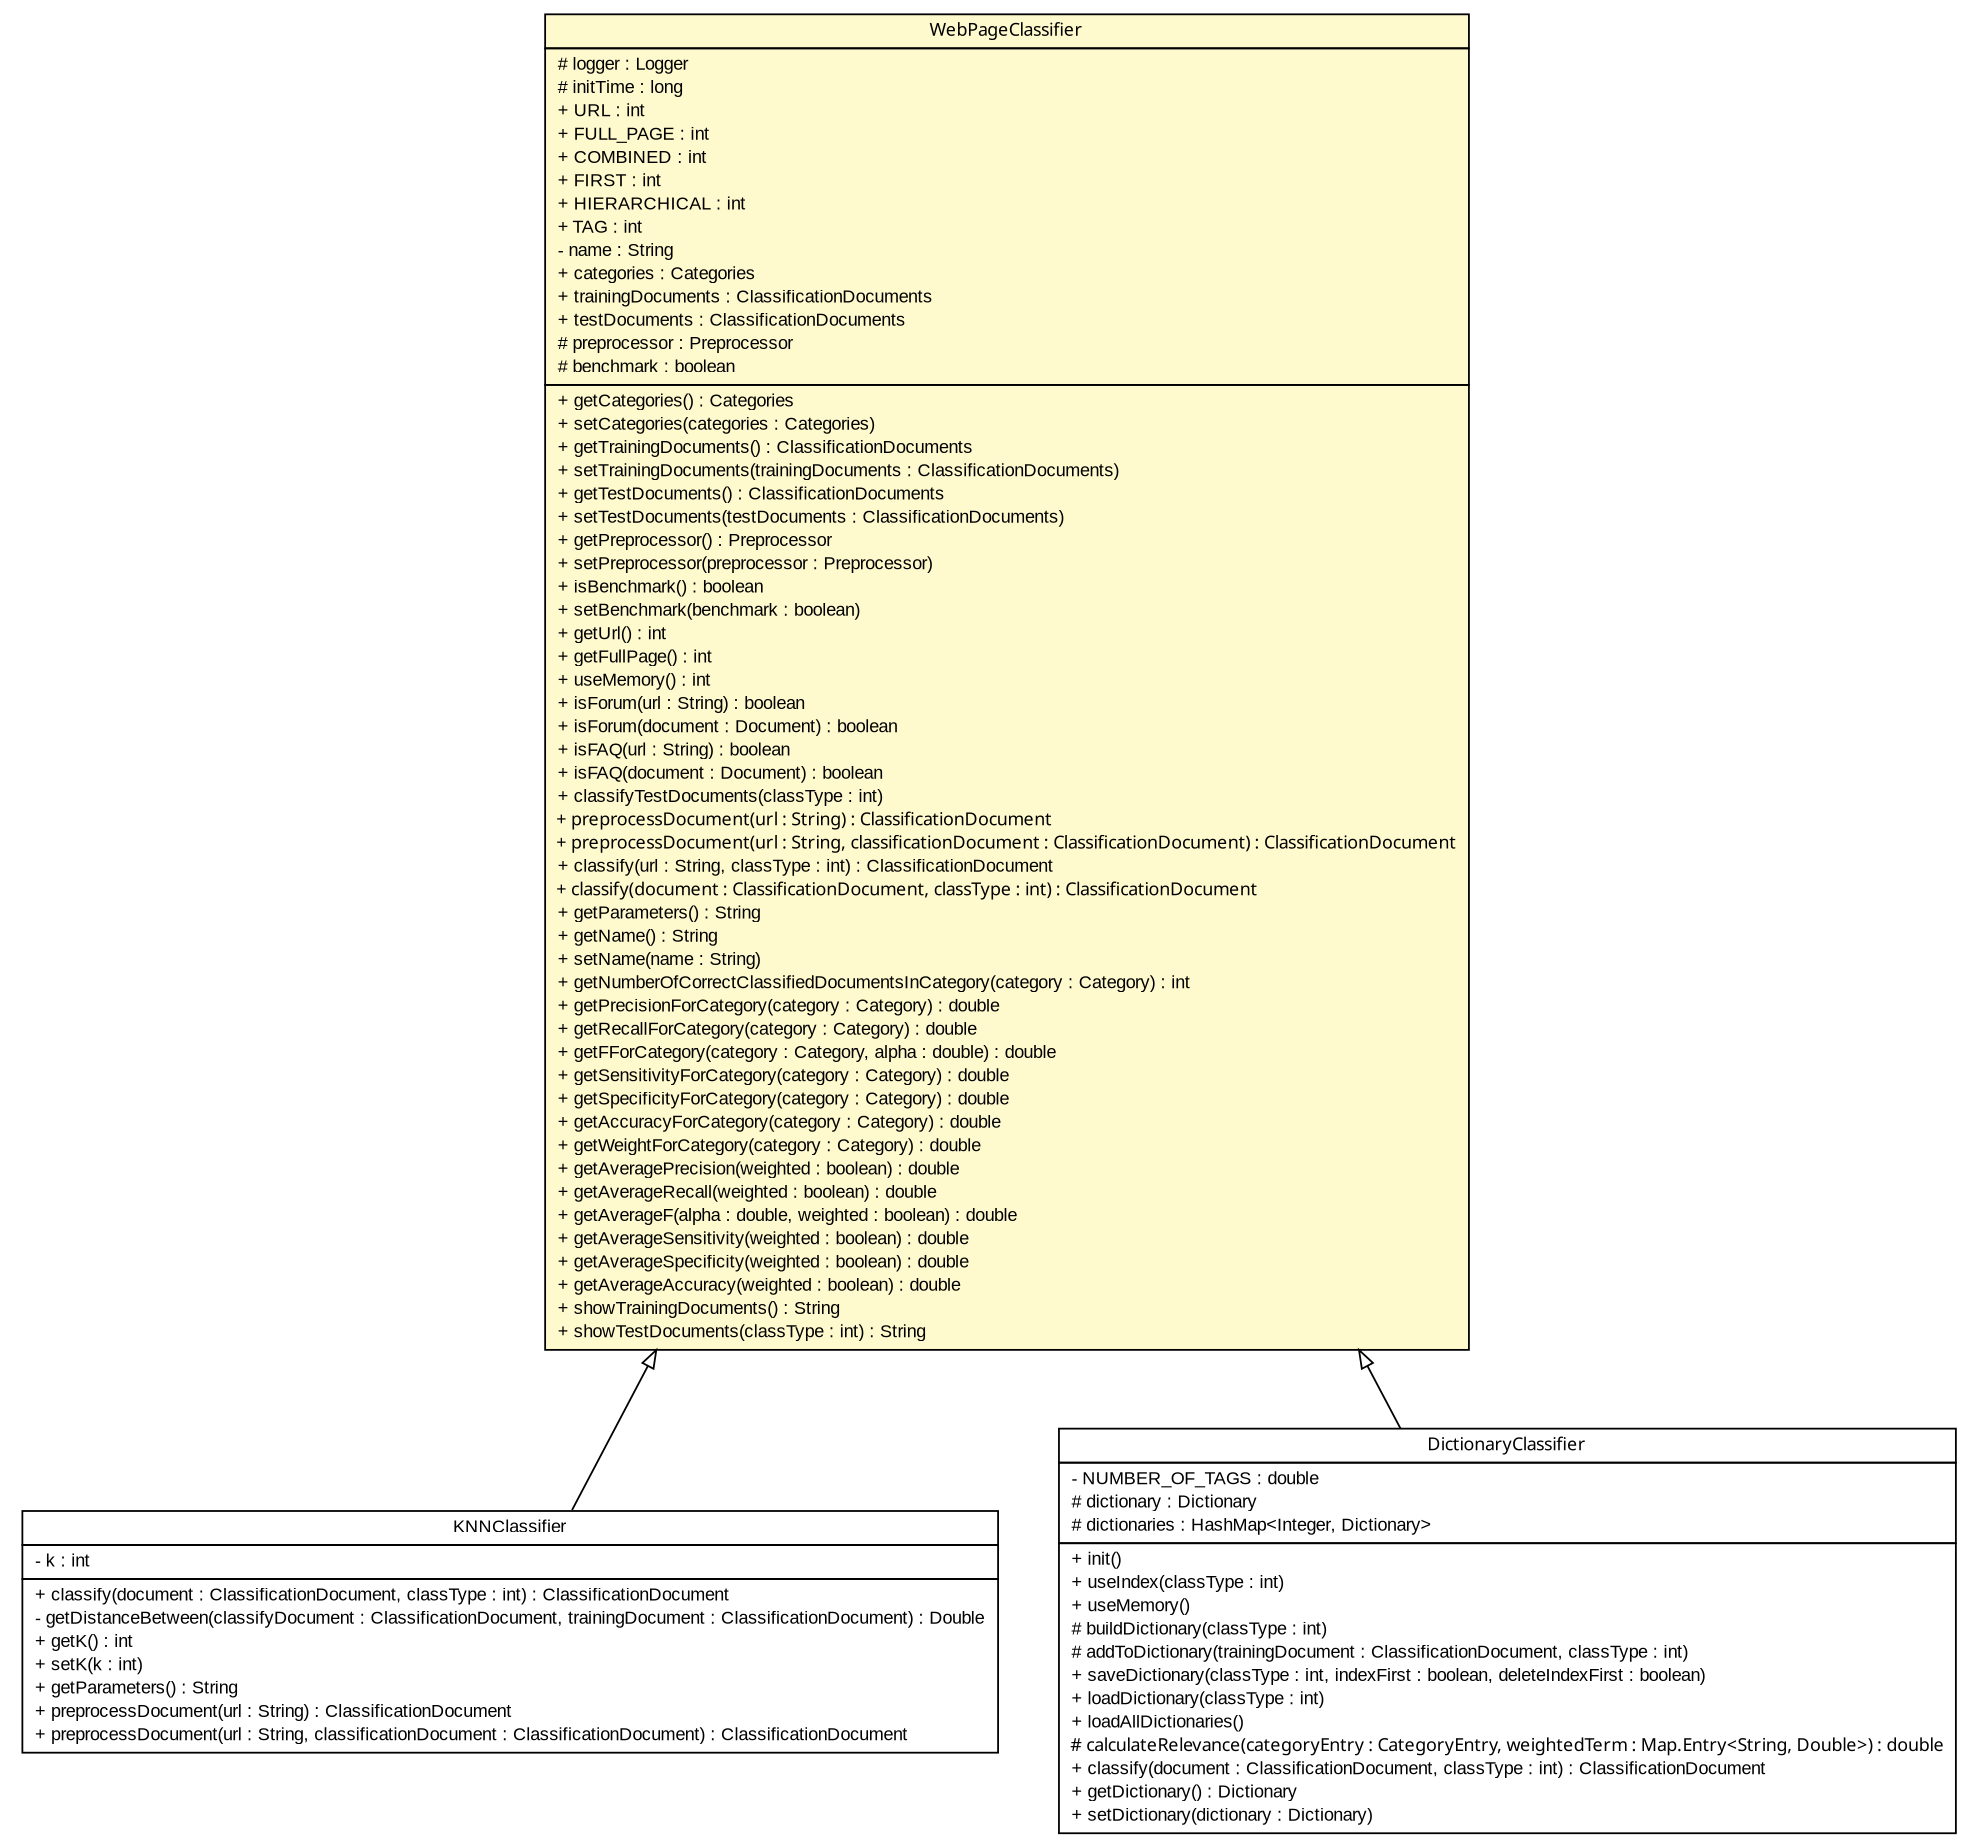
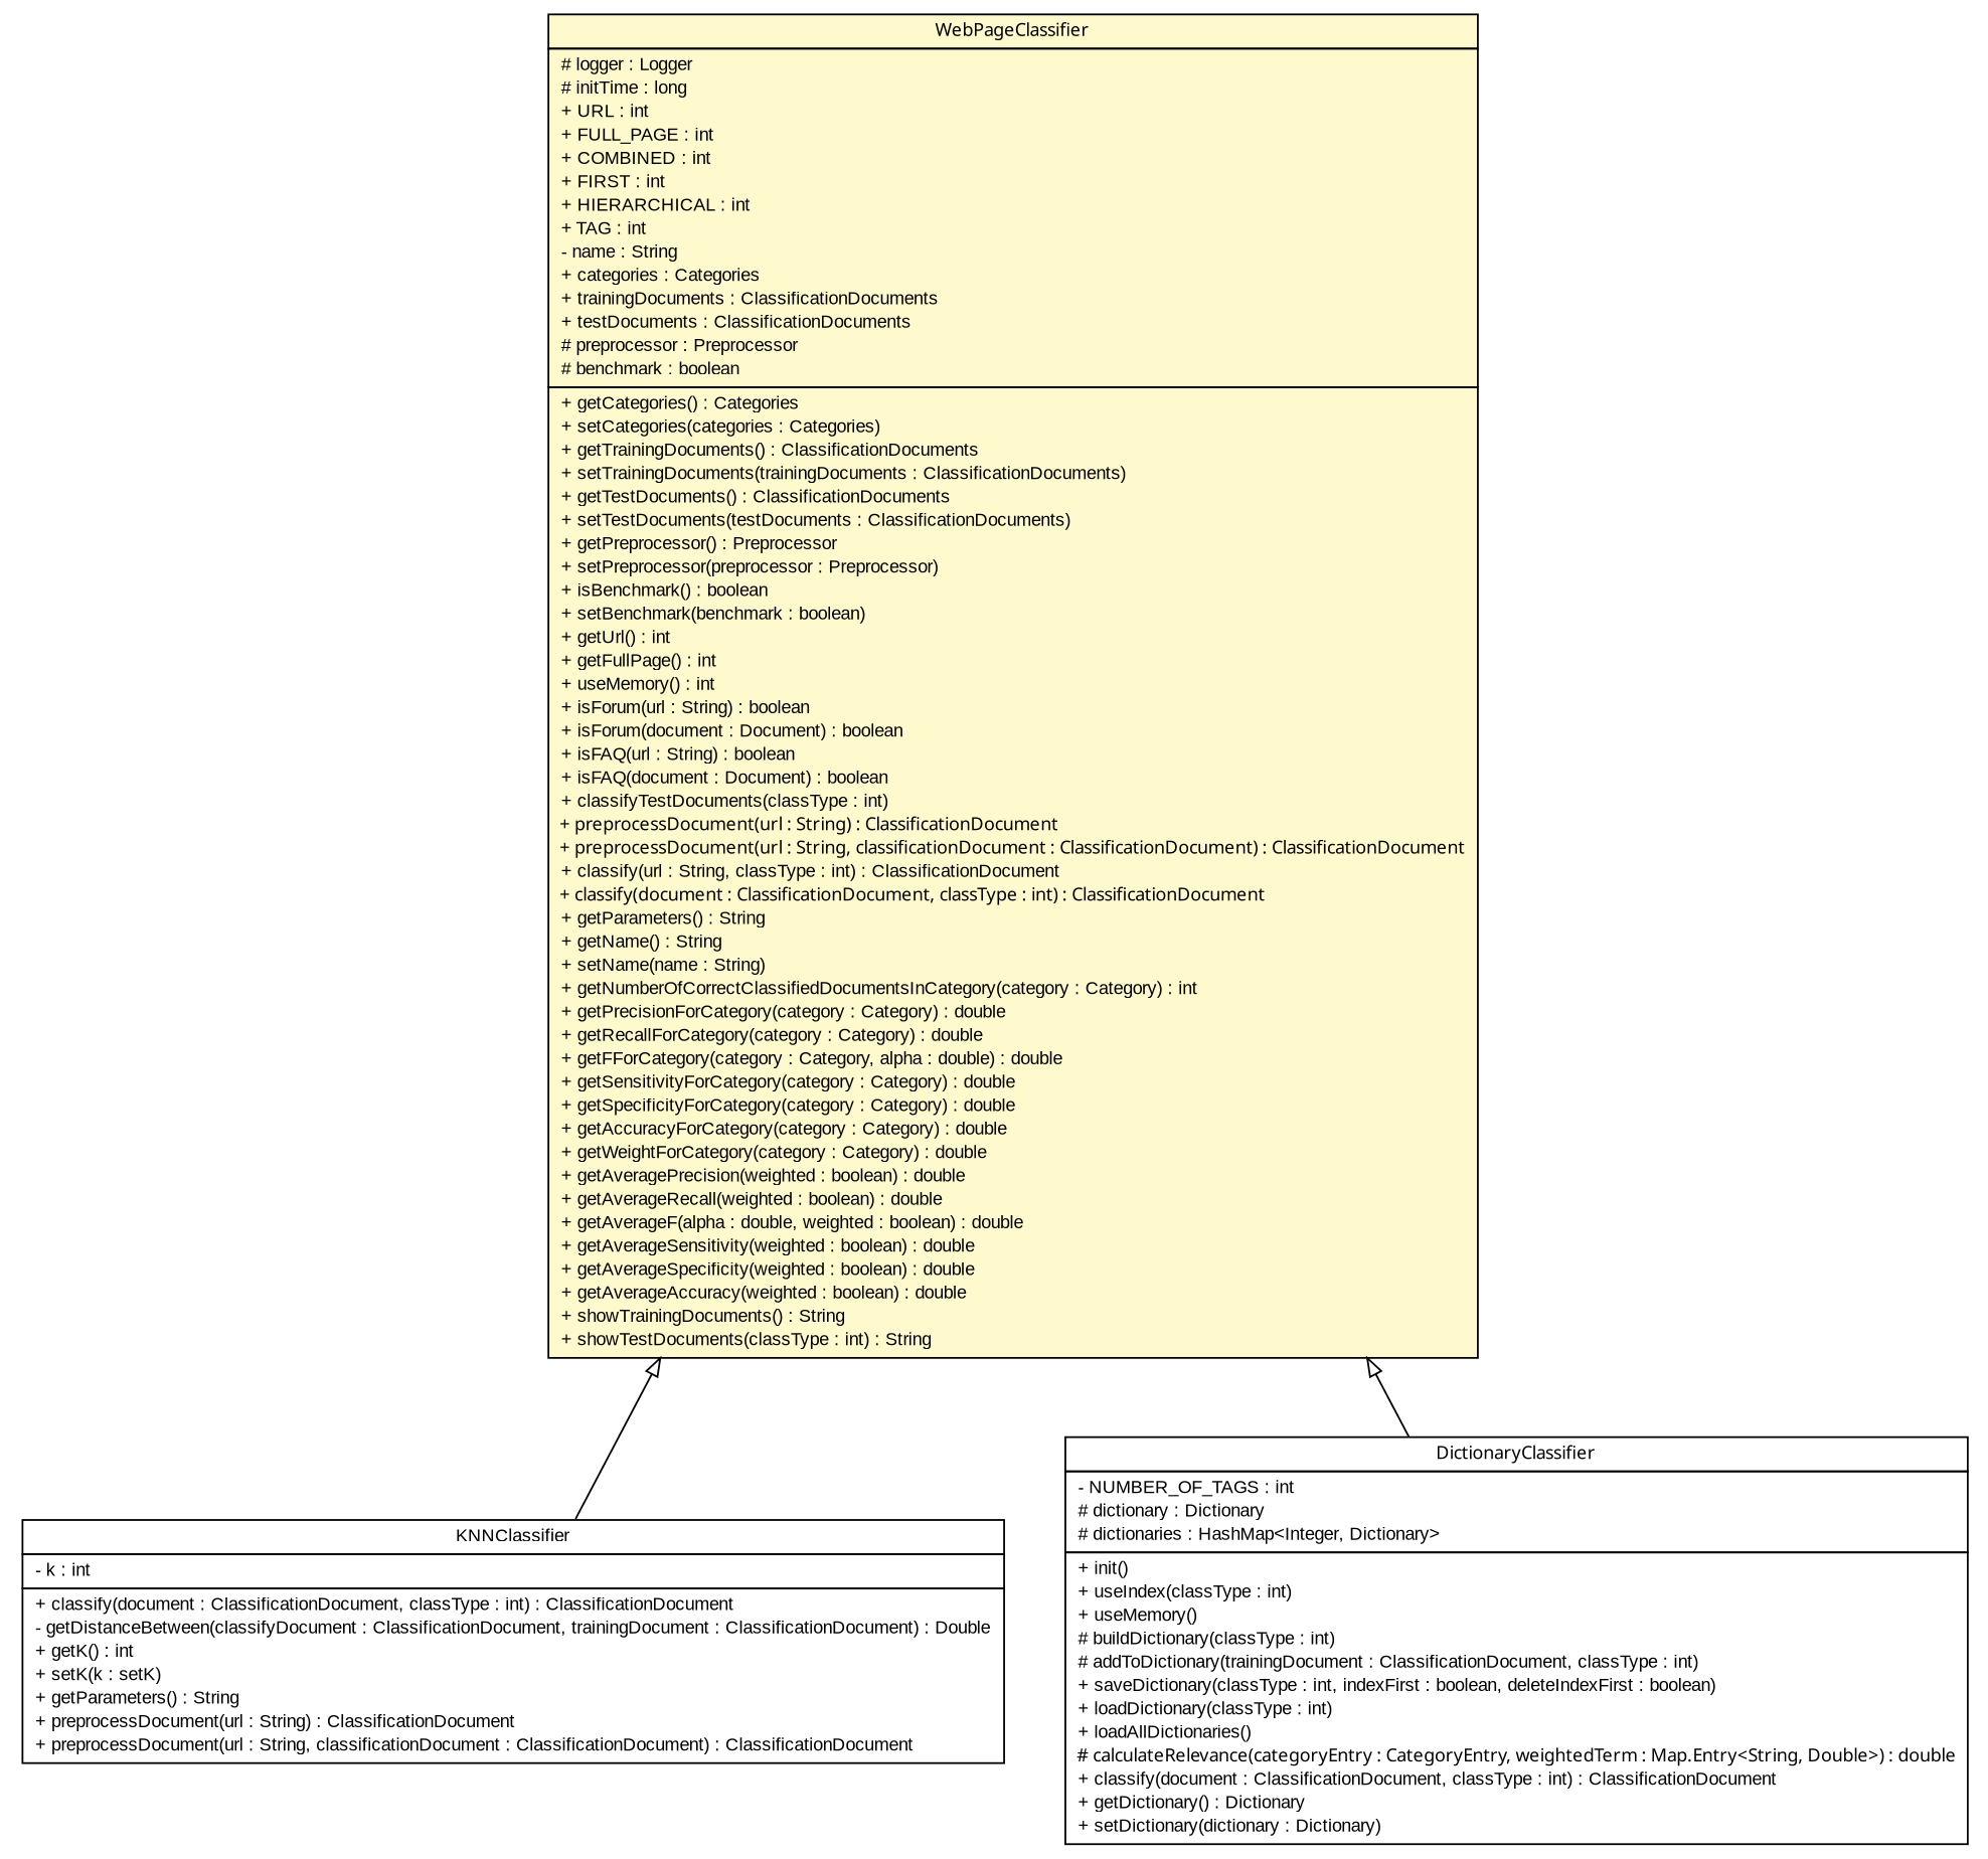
  digraph {
    nodesep=0.25
    ranksep=0.5
    node [fontcolor=black fontname=arial fontsize=10.0 shape=plaintext]
    edge [arrowtail=empty dir=back fontname=arial fontsize=10 headport=p labelfontname=arial labelfontsize=10 tailport=p]
    n1 [label=<<table title="tud.iir.classification.page.WebPageClassifier" border="0" cellborder="1" cellspacing="0" cellpadding="2" port="p" bgcolor="lemonChiffon" href="./WebPageClassifier.html"> 		<tr><td><table border="0" cellspacing="0" cellpadding="1"> <tr><td align="center" balign="center"><font face="ariali"> WebPageClassifier </font></td></tr> 		</table></td></tr> 		<tr><td><table border="0" cellspacing="0" cellpadding="1"> <tr><td align="left" balign="left"> # logger : Logger </td></tr> <tr><td align="left" balign="left"> # initTime : long </td></tr> <tr><td align="left" balign="left"> + URL : int </td></tr> <tr><td align="left" balign="left"> + FULL_PAGE : int </td></tr> <tr><td align="left" balign="left"> + COMBINED : int </td></tr> <tr><td align="left" balign="left"> + FIRST : int </td></tr> <tr><td align="left" balign="left"> + HIERARCHICAL : int </td></tr> <tr><td align="left" balign="left"> + TAG : int </td></tr> <tr><td align="left" balign="left"> - name : String </td></tr> <tr><td align="left" balign="left"> + categories : Categories </td></tr> <tr><td align="left" balign="left"> + trainingDocuments : ClassificationDocuments </td></tr> <tr><td align="left" balign="left"> + testDocuments : ClassificationDocuments </td></tr> <tr><td align="left" balign="left"> # preprocessor : Preprocessor </td></tr> <tr><td align="left" balign="left"> # benchmark : boolean </td></tr> 		</table></td></tr> 		<tr><td><table border="0" cellspacing="0" cellpadding="1"> <tr><td align="left" balign="left"> + getCategories() : Categories </td></tr> <tr><td align="left" balign="left"> + setCategories(categories : Categories) </td></tr> <tr><td align="left" balign="left"> + getTrainingDocuments() : ClassificationDocuments </td></tr> <tr><td align="left" balign="left"> + setTrainingDocuments(trainingDocuments : ClassificationDocuments) </td></tr> <tr><td align="left" balign="left"> + getTestDocuments() : ClassificationDocuments </td></tr> <tr><td align="left" balign="left"> + setTestDocuments(testDocuments : ClassificationDocuments) </td></tr> <tr><td align="left" balign="left"> + getPreprocessor() : Preprocessor </td></tr> <tr><td align="left" balign="left"> + setPreprocessor(preprocessor : Preprocessor) </td></tr> <tr><td align="left" balign="left"> + isBenchmark() : boolean </td></tr> <tr><td align="left" balign="left"> + setBenchmark(benchmark : boolean) </td></tr> <tr><td align="left" balign="left"> + getUrl() : int </td></tr> <tr><td align="left" balign="left"> + getFullPage() : int </td></tr> <tr><td align="left" balign="left"> + useMemory() : int </td></tr> <tr><td align="left" balign="left"> + isForum(url : String) : boolean </td></tr> <tr><td align="left" balign="left"> + isForum(document : Document) : boolean </td></tr> <tr><td align="left" balign="left"> + isFAQ(url : String) : boolean </td></tr> <tr><td align="left" balign="left"> + isFAQ(document : Document) : boolean </td></tr> <tr><td align="left" balign="left"> + classifyTestDocuments(classType : int) </td></tr> <tr><td align="left" balign="left"><font face="ariali" point-size="10.0"> + preprocessDocument(url : String) : ClassificationDocument </font></td></tr> <tr><td align="left" balign="left"><font face="ariali" point-size="10.0"> + preprocessDocument(url : String, classificationDocument : ClassificationDocument) : ClassificationDocument </font></td></tr> <tr><td align="left" balign="left"> + classify(url : String, classType : int) : ClassificationDocument </td></tr> <tr><td align="left" balign="left"><font face="ariali" point-size="10.0"> + classify(document : ClassificationDocument, classType : int) : ClassificationDocument </font></td></tr> <tr><td align="left" balign="left"> + getParameters() : String </td></tr> <tr><td align="left" balign="left"> + getName() : String </td></tr> <tr><td align="left" balign="left"> + setName(name : String) </td></tr> <tr><td align="left" balign="left"> + getNumberOfCorrectClassifiedDocumentsInCategory(category : Category) : int </td></tr> <tr><td align="left" balign="left"> + getPrecisionForCategory(category : Category) : double </td></tr> <tr><td align="left" balign="left"> + getRecallForCategory(category : Category) : double </td></tr> <tr><td align="left" balign="left"> + getFForCategory(category : Category, alpha : double) : double </td></tr> <tr><td align="left" balign="left"> + getSensitivityForCategory(category : Category) : double </td></tr> <tr><td align="left" balign="left"> + getSpecificityForCategory(category : Category) : double </td></tr> <tr><td align="left" balign="left"> + getAccuracyForCategory(category : Category) : double </td></tr> <tr><td align="left" balign="left"> + getWeightForCategory(category : Category) : double </td></tr> <tr><td align="left" balign="left"> + getAveragePrecision(weighted : boolean) : double </td></tr> <tr><td align="left" balign="left"> + getAverageRecall(weighted : boolean) : double </td></tr> <tr><td align="left" balign="left"> + getAverageF(alpha : double, weighted : boolean) : double </td></tr> <tr><td align="left" balign="left"> + getAverageSensitivity(weighted : boolean) : double </td></tr> <tr><td align="left" balign="left"> + getAverageSpecificity(weighted : boolean) : double </td></tr> <tr><td align="left" balign="left"> + getAverageAccuracy(weighted : boolean) : double </td></tr> <tr><td align="left" balign="left"> + showTrainingDocuments() : String </td></tr> <tr><td align="left" balign="left"> + showTestDocuments(classType : int) : String </td></tr> 		</table></td></tr> 		</table>>]
-   n2 [label=<<table title="tud.iir.classification.page.KNNClassifier" border="0" cellborder="1" cellspacing="0" cellpadding="2" port="p" href="./KNNClassifier.html"> 		<tr><td><table border="0" cellspacing="0" cellpadding="1"> <tr><td align="center" balign="center"> KNNClassifier </td></tr> 		</table></td></tr> 		<tr><td><table border="0" cellspacing="0" cellpadding="1"> <tr><td align="left" balign="left"> - k : int </td></tr> 		</table></td></tr> 		<tr><td><table border="0" cellspacing="0" cellpadding="1"> <tr><td align="left" balign="left"> + classify(document : ClassificationDocument, classType : int) : ClassificationDocument </td></tr> <tr><td align="left" balign="left"> - getDistanceBetween(classifyDocument : ClassificationDocument, trainingDocument : ClassificationDocument) : Double </td></tr> <tr><td align="left" balign="left"> + getK() : int </td></tr> <tr><td align="left" balign="left"> + setK(k : int) </td></tr> <tr><td align="left" balign="left"> + getParameters() : String </td></tr> <tr><td align="left" balign="left"> + preprocessDocument(url : String) : ClassificationDocument </td></tr> <tr><td align="left" balign="left"> + preprocessDocument(url : String, classificationDocument : ClassificationDocument) : ClassificationDocument </td></tr> 		</table></td></tr> 		</table>>]
-   n3 [label=<<table title="tud.iir.classification.page.DictionaryClassifier" border="0" cellborder="1" cellspacing="0" cellpadding="2" port="p" href="./DictionaryClassifier.html"> 		<tr><td><table border="0" cellspacing="0" cellpadding="1"> <tr><td align="center" balign="center"><font face="ariali"> DictionaryClassifier </font></td></tr> 		</table></td></tr> 		<tr><td><table border="0" cellspacing="0" cellpadding="1"> <tr><td align="left" balign="left"> - NUMBER_OF_TAGS : double </td></tr> <tr><td align="left" balign="left"> # dictionary : Dictionary </td></tr> <tr><td align="left" balign="left"> # dictionaries : HashMap&lt;Integer, Dictionary&gt; </td></tr> 		</table></td></tr> 		<tr><td><table border="0" cellspacing="0" cellpadding="1"> <tr><td align="left" balign="left"> + init() </td></tr> <tr><td align="left" balign="left"> + useIndex(classType : int) </td></tr> <tr><td align="left" balign="left"> + useMemory() </td></tr> <tr><td align="left" balign="left"> # buildDictionary(classType : int) </td></tr> <tr><td align="left" balign="left"> # addToDictionary(trainingDocument : ClassificationDocument, classType : int) </td></tr> <tr><td align="left" balign="left"> + saveDictionary(classType : int, indexFirst : boolean, deleteIndexFirst : boolean) </td></tr> <tr><td align="left" balign="left"> + loadDictionary(classType : int) </td></tr> <tr><td align="left" balign="left"> + loadAllDictionaries() </td></tr> <tr><td align="left" balign="left"><font face="ariali" point-size="10.0"> # calculateRelevance(categoryEntry : CategoryEntry, weightedTerm : Map.Entry&lt;String, Double&gt;) : double </font></td></tr> <tr><td align="left" balign="left"> + classify(document : ClassificationDocument, classType : int) : ClassificationDocument </td></tr> <tr><td align="left" balign="left"> + getDictionary() : Dictionary </td></tr> <tr><td align="left" balign="left"> + setDictionary(dictionary : Dictionary) </td></tr> 		</table></td></tr> 		</table>>]
+   n2 [label=<<table title="tud.iir.classification.page.KNNClassifier" border="0" cellborder="1" cellspacing="0" cellpadding="2" port="p" href="./KNNClassifier.html"> 		<tr><td><table border="0" cellspacing="0" cellpadding="1"> <tr><td align="center" balign="center"> KNNClassifier </td></tr> 		</table></td></tr> 		<tr><td><table border="0" cellspacing="0" cellpadding="1"> <tr><td align="left" balign="left"> - k : int </td></tr> 		</table></td></tr> 		<tr><td><table border="0" cellspacing="0" cellpadding="1"> <tr><td align="left" balign="left"> + classify(document : ClassificationDocument, classType : int) : ClassificationDocument </td></tr> <tr><td align="left" balign="left"> - getDistanceBetween(classifyDocument : ClassificationDocument, trainingDocument : ClassificationDocument) : Double </td></tr> <tr><td align="left" balign="left"> + getK() : int </td></tr> <tr><td align="left" balign="left"> + setK(k : setK) </td></tr> <tr><td align="left" balign="left"> + getParameters() : String </td></tr> <tr><td align="left" balign="left"> + preprocessDocument(url : String) : ClassificationDocument </td></tr> <tr><td align="left" balign="left"> + preprocessDocument(url : String, classificationDocument : ClassificationDocument) : ClassificationDocument </td></tr> 		</table></td></tr> 		</table>>]
+   n3 [label=<<table title="tud.iir.classification.page.DictionaryClassifier" border="0" cellborder="1" cellspacing="0" cellpadding="2" port="p" href="./DictionaryClassifier.html"> 		<tr><td><table border="0" cellspacing="0" cellpadding="1"> <tr><td align="center" balign="center"><font face="ariali"> DictionaryClassifier </font></td></tr> 		</table></td></tr> 		<tr><td><table border="0" cellspacing="0" cellpadding="1"> <tr><td align="left" balign="left"> - NUMBER_OF_TAGS : int </td></tr> <tr><td align="left" balign="left"> # dictionary : Dictionary </td></tr> <tr><td align="left" balign="left"> # dictionaries : HashMap&lt;Integer, Dictionary&gt; </td></tr> 		</table></td></tr> 		<tr><td><table border="0" cellspacing="0" cellpadding="1"> <tr><td align="left" balign="left"> + init() </td></tr> <tr><td align="left" balign="left"> + useIndex(classType : int) </td></tr> <tr><td align="left" balign="left"> + useMemory() </td></tr> <tr><td align="left" balign="left"> # buildDictionary(classType : int) </td></tr> <tr><td align="left" balign="left"> # addToDictionary(trainingDocument : ClassificationDocument, classType : int) </td></tr> <tr><td align="left" balign="left"> + saveDictionary(classType : int, indexFirst : boolean, deleteIndexFirst : boolean) </td></tr> <tr><td align="left" balign="left"> + loadDictionary(classType : int) </td></tr> <tr><td align="left" balign="left"> + loadAllDictionaries() </td></tr> <tr><td align="left" balign="left"><font face="ariali" point-size="10.0"> # calculateRelevance(categoryEntry : CategoryEntry, weightedTerm : Map.Entry&lt;String, Double&gt;) : double </font></td></tr> <tr><td align="left" balign="left"> + classify(document : ClassificationDocument, classType : int) : ClassificationDocument </td></tr> <tr><td align="left" balign="left"> + getDictionary() : Dictionary </td></tr> <tr><td align="left" balign="left"> + setDictionary(dictionary : Dictionary) </td></tr> 		</table></td></tr> 		</table>>]
    n1 -> n2
    n1 -> n3
  }
